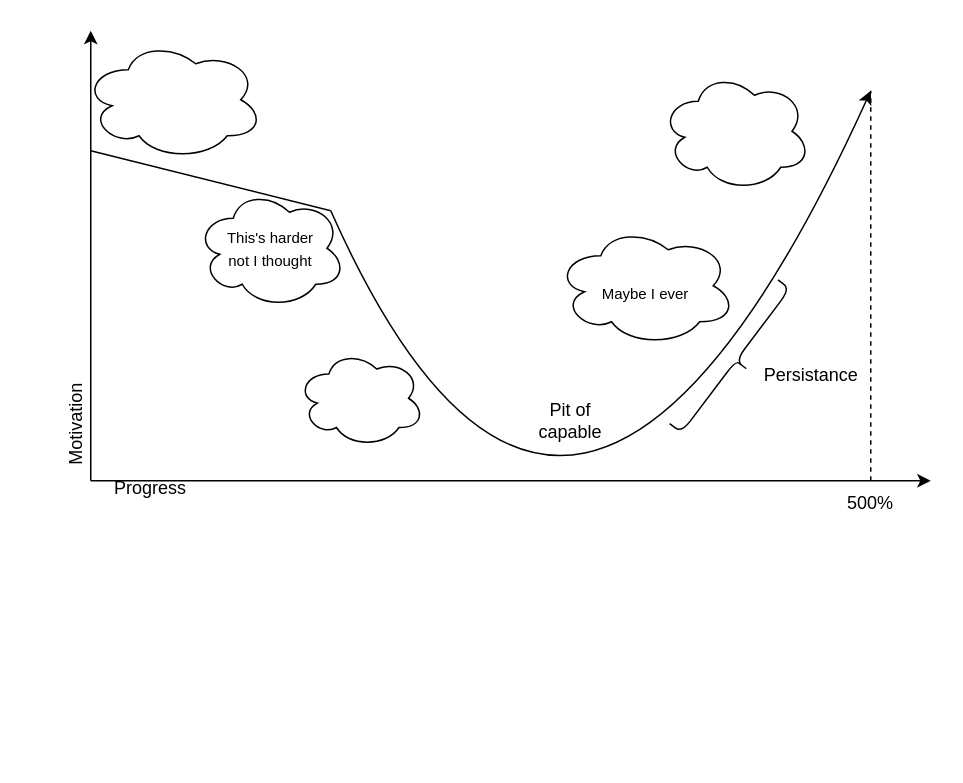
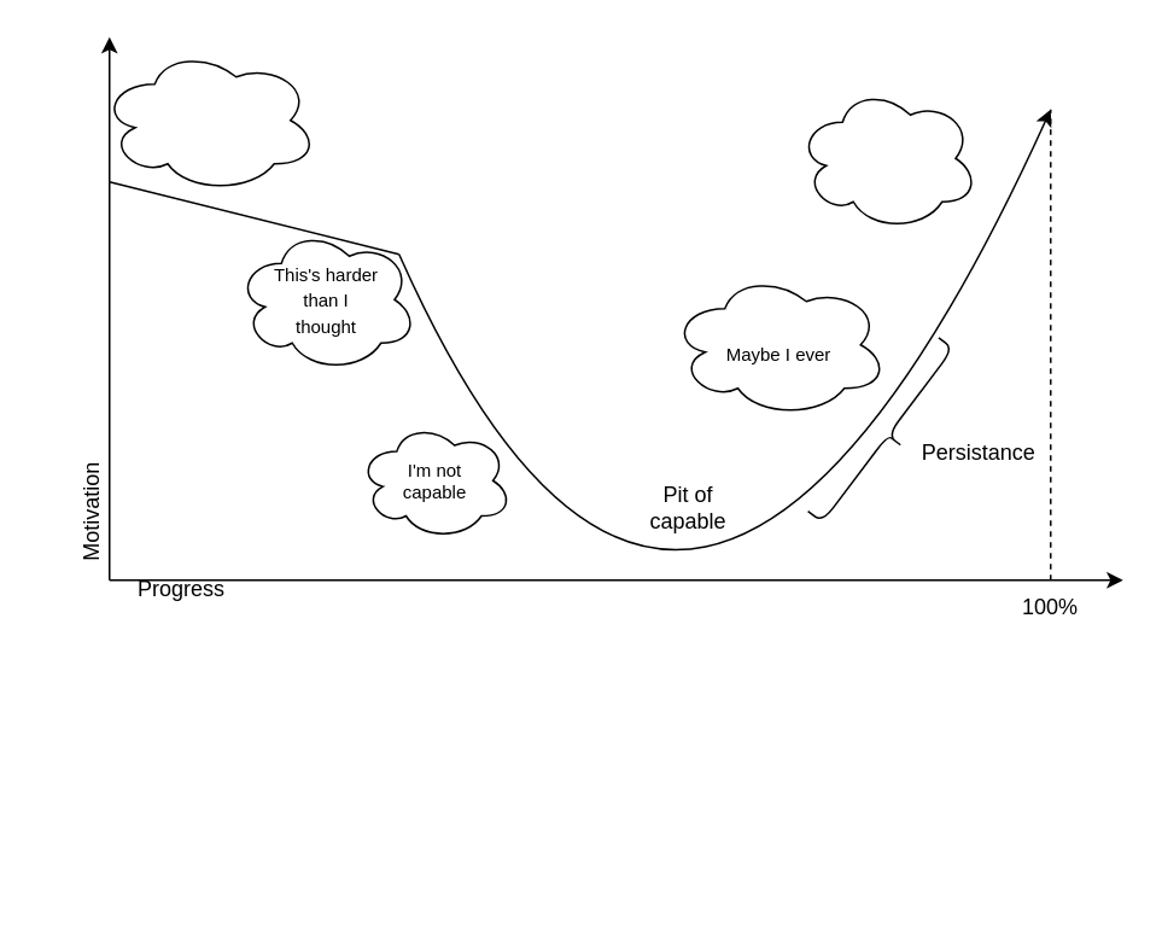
  <mxCell id="0" />
  <mxCell id="1" parent="0" />
  <mxCell id="2" value="" style="ellipse;shape=cloud;whiteSpace=wrap;html=1;fontSize=10;gradientDirection=west;" parent="1" vertex="1"><mxGeometry x="197.5" y="232.5" width="85" height="65" as="geometry" /></mxCell>
  <mxCell id="3" value="" style="ellipse;shape=cloud;whiteSpace=wrap;html=1;fontSize=10;gradientDirection=west;" parent="1" vertex="1"><mxGeometry x="440" y="47" width="100" height="80" as="geometry" /></mxCell>
  <mxCell id="4" value="" style="ellipse;shape=cloud;whiteSpace=wrap;html=1;fontSize=10;gradientDirection=west;" parent="1" vertex="1"><mxGeometry x="370" y="150" width="120" height="80" as="geometry" /></mxCell>
  <mxCell id="5" value="" style="ellipse;shape=cloud;whiteSpace=wrap;html=1;fontSize=10;gradientDirection=west;" parent="1" vertex="1"><mxGeometry x="55" y="26" width="120" height="80" as="geometry" /></mxCell>
  <mxCell id="6" value="" style="ellipse;shape=cloud;whiteSpace=wrap;html=1;fontSize=10;gradientDirection=west;" parent="1" vertex="1"><mxGeometry x="130" y="125" width="100" height="80" as="geometry" /></mxCell>
  <mxCell id="7" value="" style="curved=1;endArrow=classic;html=1;rounded=0;" parent="1" edge="1"><mxGeometry width="50" height="50" relative="1" as="geometry"><mxPoint x="220" y="140" as="sourcePoint" /><mxPoint x="580" y="60" as="targetPoint" /><Array as="points"><mxPoint x="380" y="500" /></Array></mxGeometry></mxCell>
  <mxCell id="8" value="" style="endArrow=none;html=1;rounded=0;" parent="1" edge="1"><mxGeometry width="50" height="50" relative="1" as="geometry"><mxPoint x="60" y="100" as="sourcePoint" /><mxPoint x="220" y="140" as="targetPoint" /></mxGeometry></mxCell>
  <mxCell id="9" value="" style="endArrow=classic;html=1;rounded=0;" parent="1" edge="1"><mxGeometry width="50" height="50" relative="1" as="geometry"><mxPoint x="60" y="320" as="sourcePoint" /><mxPoint x="60" y="20" as="targetPoint" /></mxGeometry></mxCell>
  <mxCell id="10" value="" style="endArrow=classic;html=1;rounded=0;" parent="1" edge="1"><mxGeometry width="50" height="50" relative="1" as="geometry"><mxPoint x="60" y="320" as="sourcePoint" /><mxPoint x="620" y="320" as="targetPoint" /></mxGeometry></mxCell>
  <mxCell id="11" value="Progress" style="text;html=1;strokeColor=none;fillColor=none;align=center;verticalAlign=middle;whiteSpace=wrap;rounded=0;" parent="1" vertex="1"><mxGeometry x="70" y="310" width="60" height="30" as="geometry" /></mxCell>
  <mxCell id="12" value="Motivation" style="text;html=1;strokeColor=none;fillColor=none;align=center;verticalAlign=middle;whiteSpace=wrap;rounded=0;rotation=270;" parent="1" vertex="1"><mxGeometry x="20" y="267.5" width="60" height="30" as="geometry" /></mxCell>
  <mxCell id="13" value="" style="endArrow=none;dashed=1;html=1;rounded=0;" parent="1" edge="1"><mxGeometry width="50" height="50" relative="1" as="geometry"><mxPoint x="580" y="320" as="sourcePoint" /><mxPoint x="580" y="60" as="targetPoint" /></mxGeometry></mxCell>
- <mxCell id="14" value="500%" style="text;html=1;strokeColor=none;fillColor=none;align=center;verticalAlign=middle;whiteSpace=wrap;rounded=0;" parent="1" vertex="1"><mxGeometry x="550" y="320" width="60" height="30" as="geometry" /></mxCell>
+ <mxCell id="14" value="100%" style="text;html=1;strokeColor=none;fillColor=none;align=center;verticalAlign=middle;whiteSpace=wrap;rounded=0;" parent="1" vertex="1"><mxGeometry x="550" y="320" width="60" height="30" as="geometry" /></mxCell>
  <mxCell id="15" value="Pit of capable" style="text;html=1;strokeColor=none;fillColor=none;align=center;verticalAlign=middle;whiteSpace=wrap;rounded=0;" parent="1" vertex="1"><mxGeometry x="350" y="265" width="60" height="30" as="geometry" /></mxCell>
  <mxCell id="16" value="" style="shape=curlyBracket;whiteSpace=wrap;html=1;rounded=1;flipH=1;fillColor=#F80C0C;gradientColor=#ffffff;gradientDirection=west;size=0.5;rotation=37;" parent="1" vertex="1"><mxGeometry x="480" y="180" width="20" height="120" as="geometry" /></mxCell>
  <mxCell id="17" value="Persistance" style="text;html=1;align=center;verticalAlign=middle;resizable=0;points=[];autosize=1;strokeColor=none;fillColor=none;" parent="1" vertex="1"><mxGeometry x="495" y="235" width="90" height="30" as="geometry" /></mxCell>
- <mxCell id="18" value="&lt;font style=&quot;font-size: 10px&quot;&gt;This's harder not I thought&lt;/font&gt;" style="text;html=1;strokeColor=none;fillColor=none;align=center;verticalAlign=middle;whiteSpace=wrap;rounded=0;" parent="1" vertex="1"><mxGeometry x="150" y="150" width="60" height="30" as="geometry" /></mxCell>
+ <mxCell id="18" value="&lt;font style=&quot;font-size: 10px&quot;&gt;This's harder than I thought&lt;/font&gt;" style="text;html=1;strokeColor=none;fillColor=none;align=center;verticalAlign=middle;whiteSpace=wrap;rounded=0;" parent="1" vertex="1"><mxGeometry x="150" y="150" width="60" height="30" as="geometry" /></mxCell>
+ <mxCell id="19" value="I'm not capable" style="text;html=1;strokeColor=none;fillColor=none;align=center;verticalAlign=middle;whiteSpace=wrap;rounded=0;fontSize=10;" parent="1" vertex="1"><mxGeometry x="210" y="250" width="60" height="30" as="geometry" /></mxCell>
  <mxCell id="20" value="Maybe I ever" style="text;html=1;strokeColor=none;fillColor=none;align=center;verticalAlign=middle;whiteSpace=wrap;rounded=0;fontSize=10;" parent="1" vertex="1"><mxGeometry x="400" y="180" width="60" height="30" as="geometry" /></mxCell>
